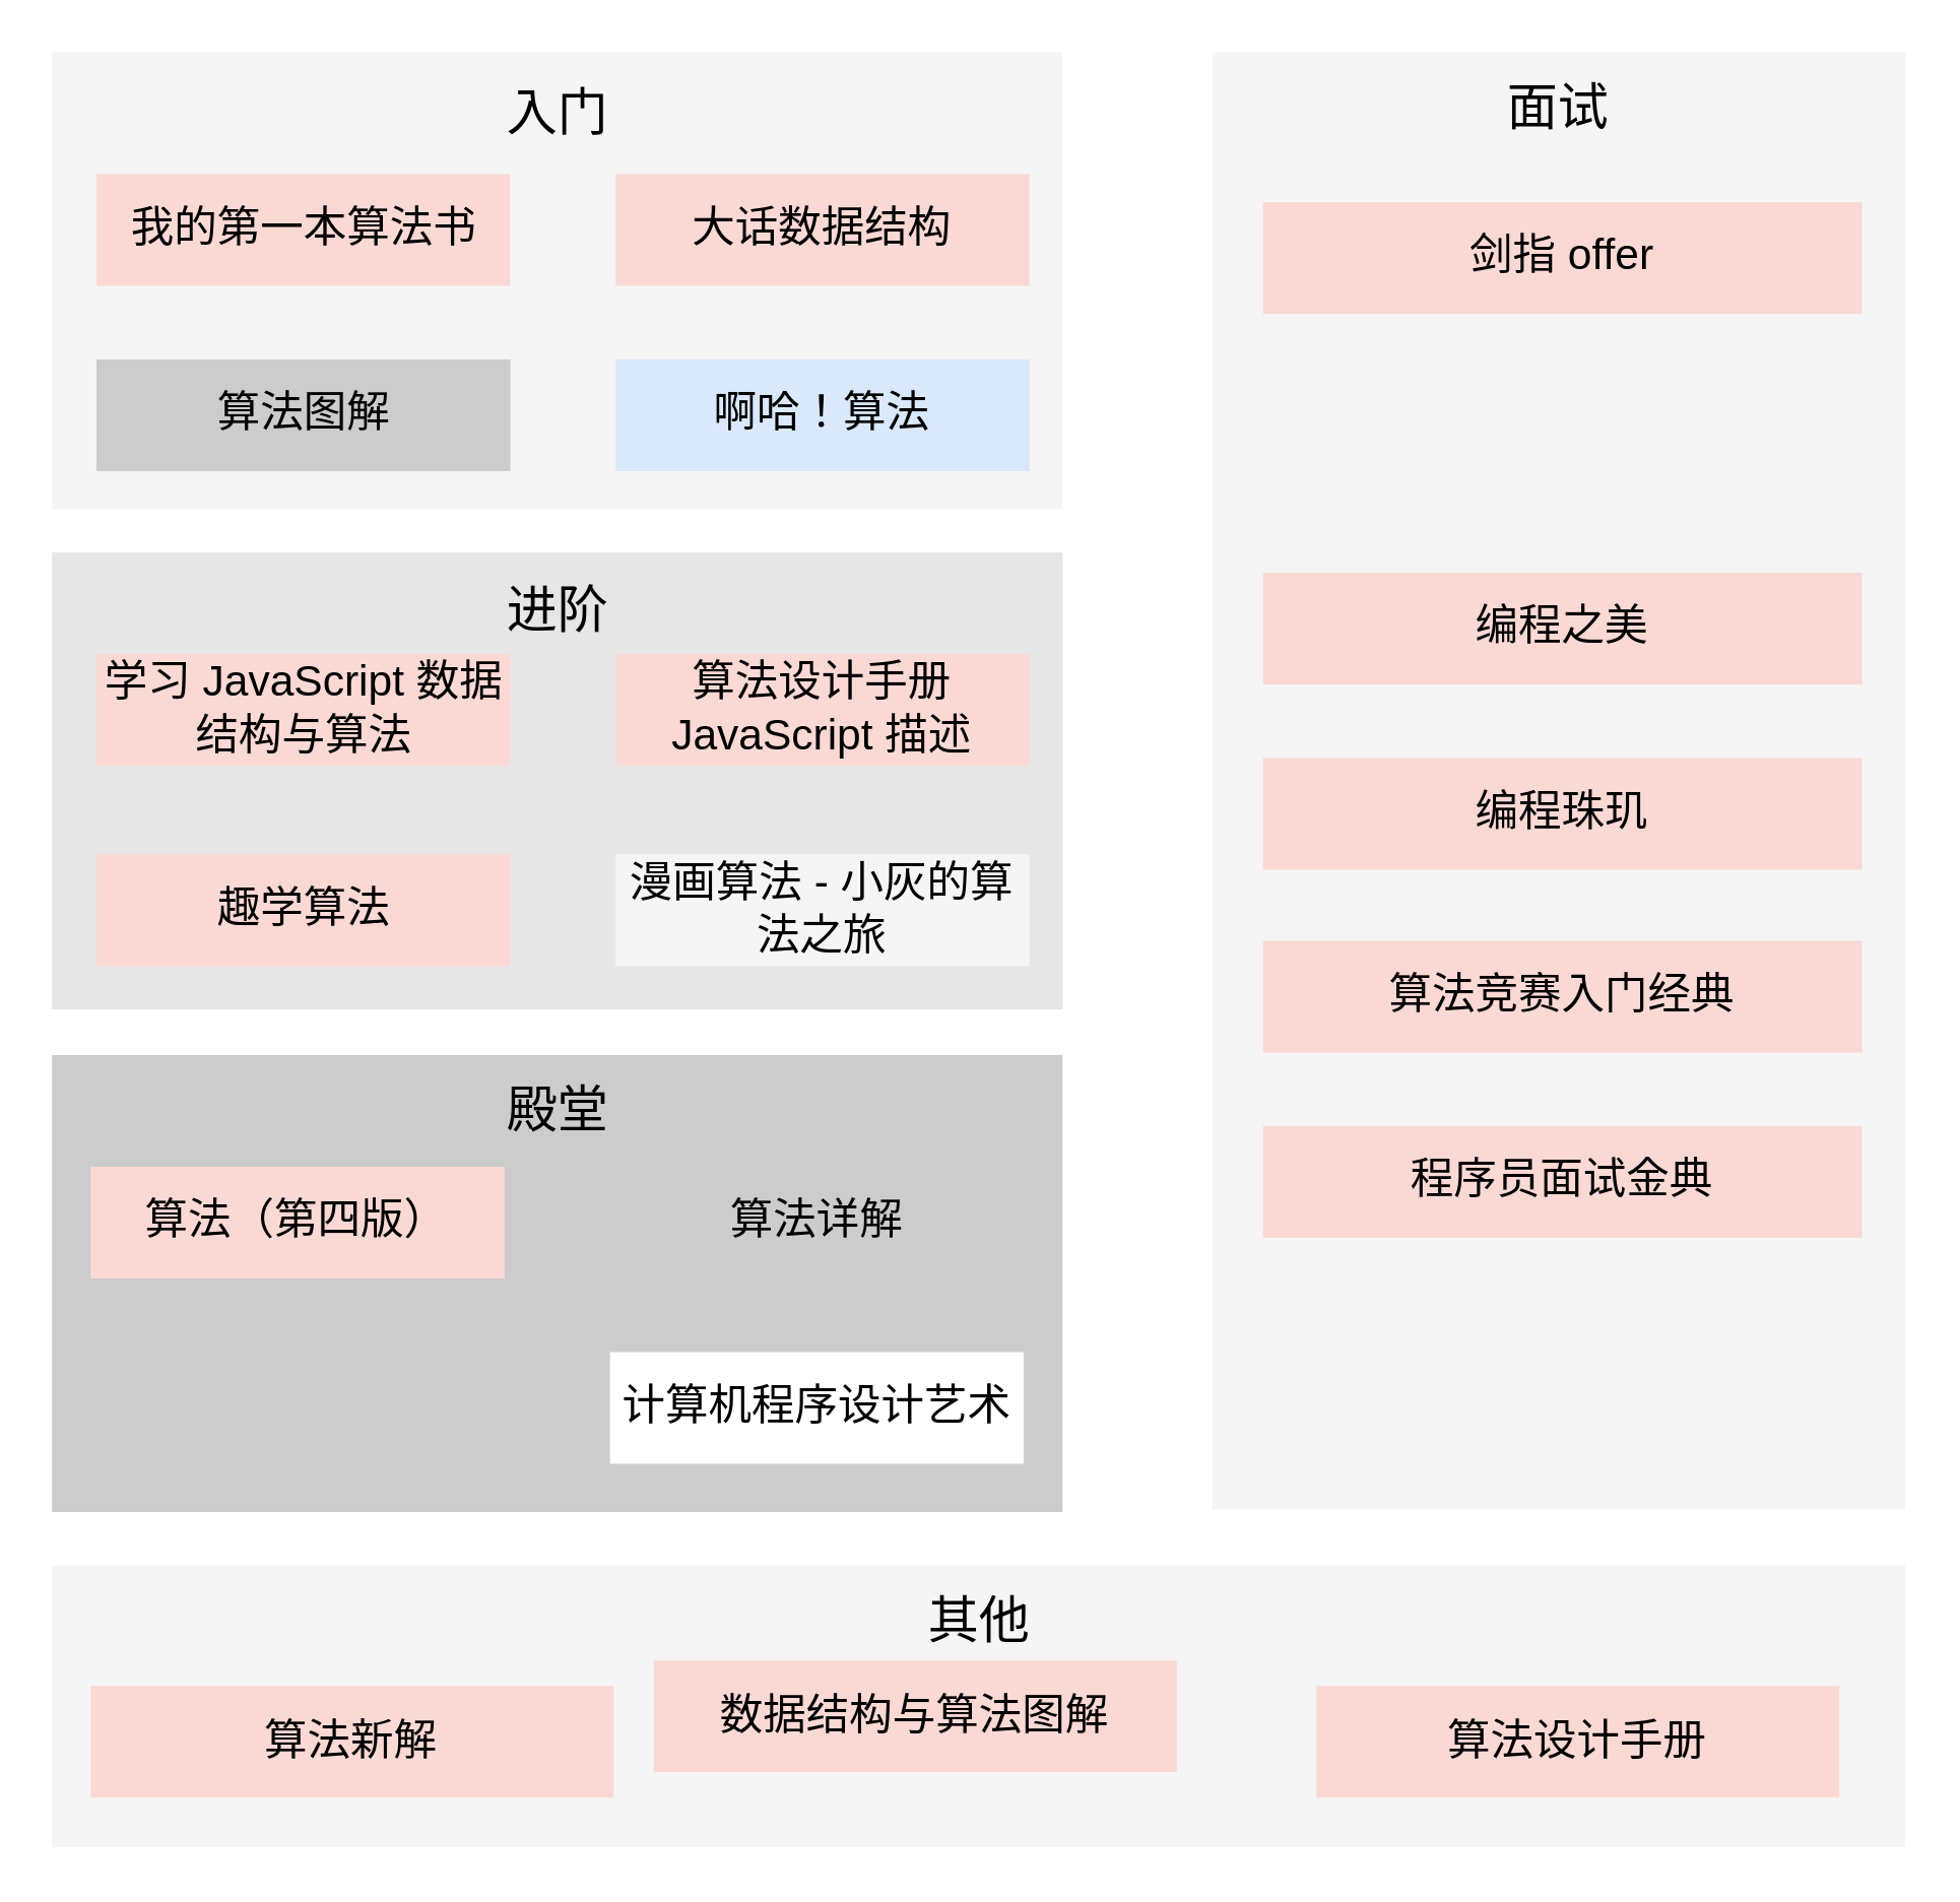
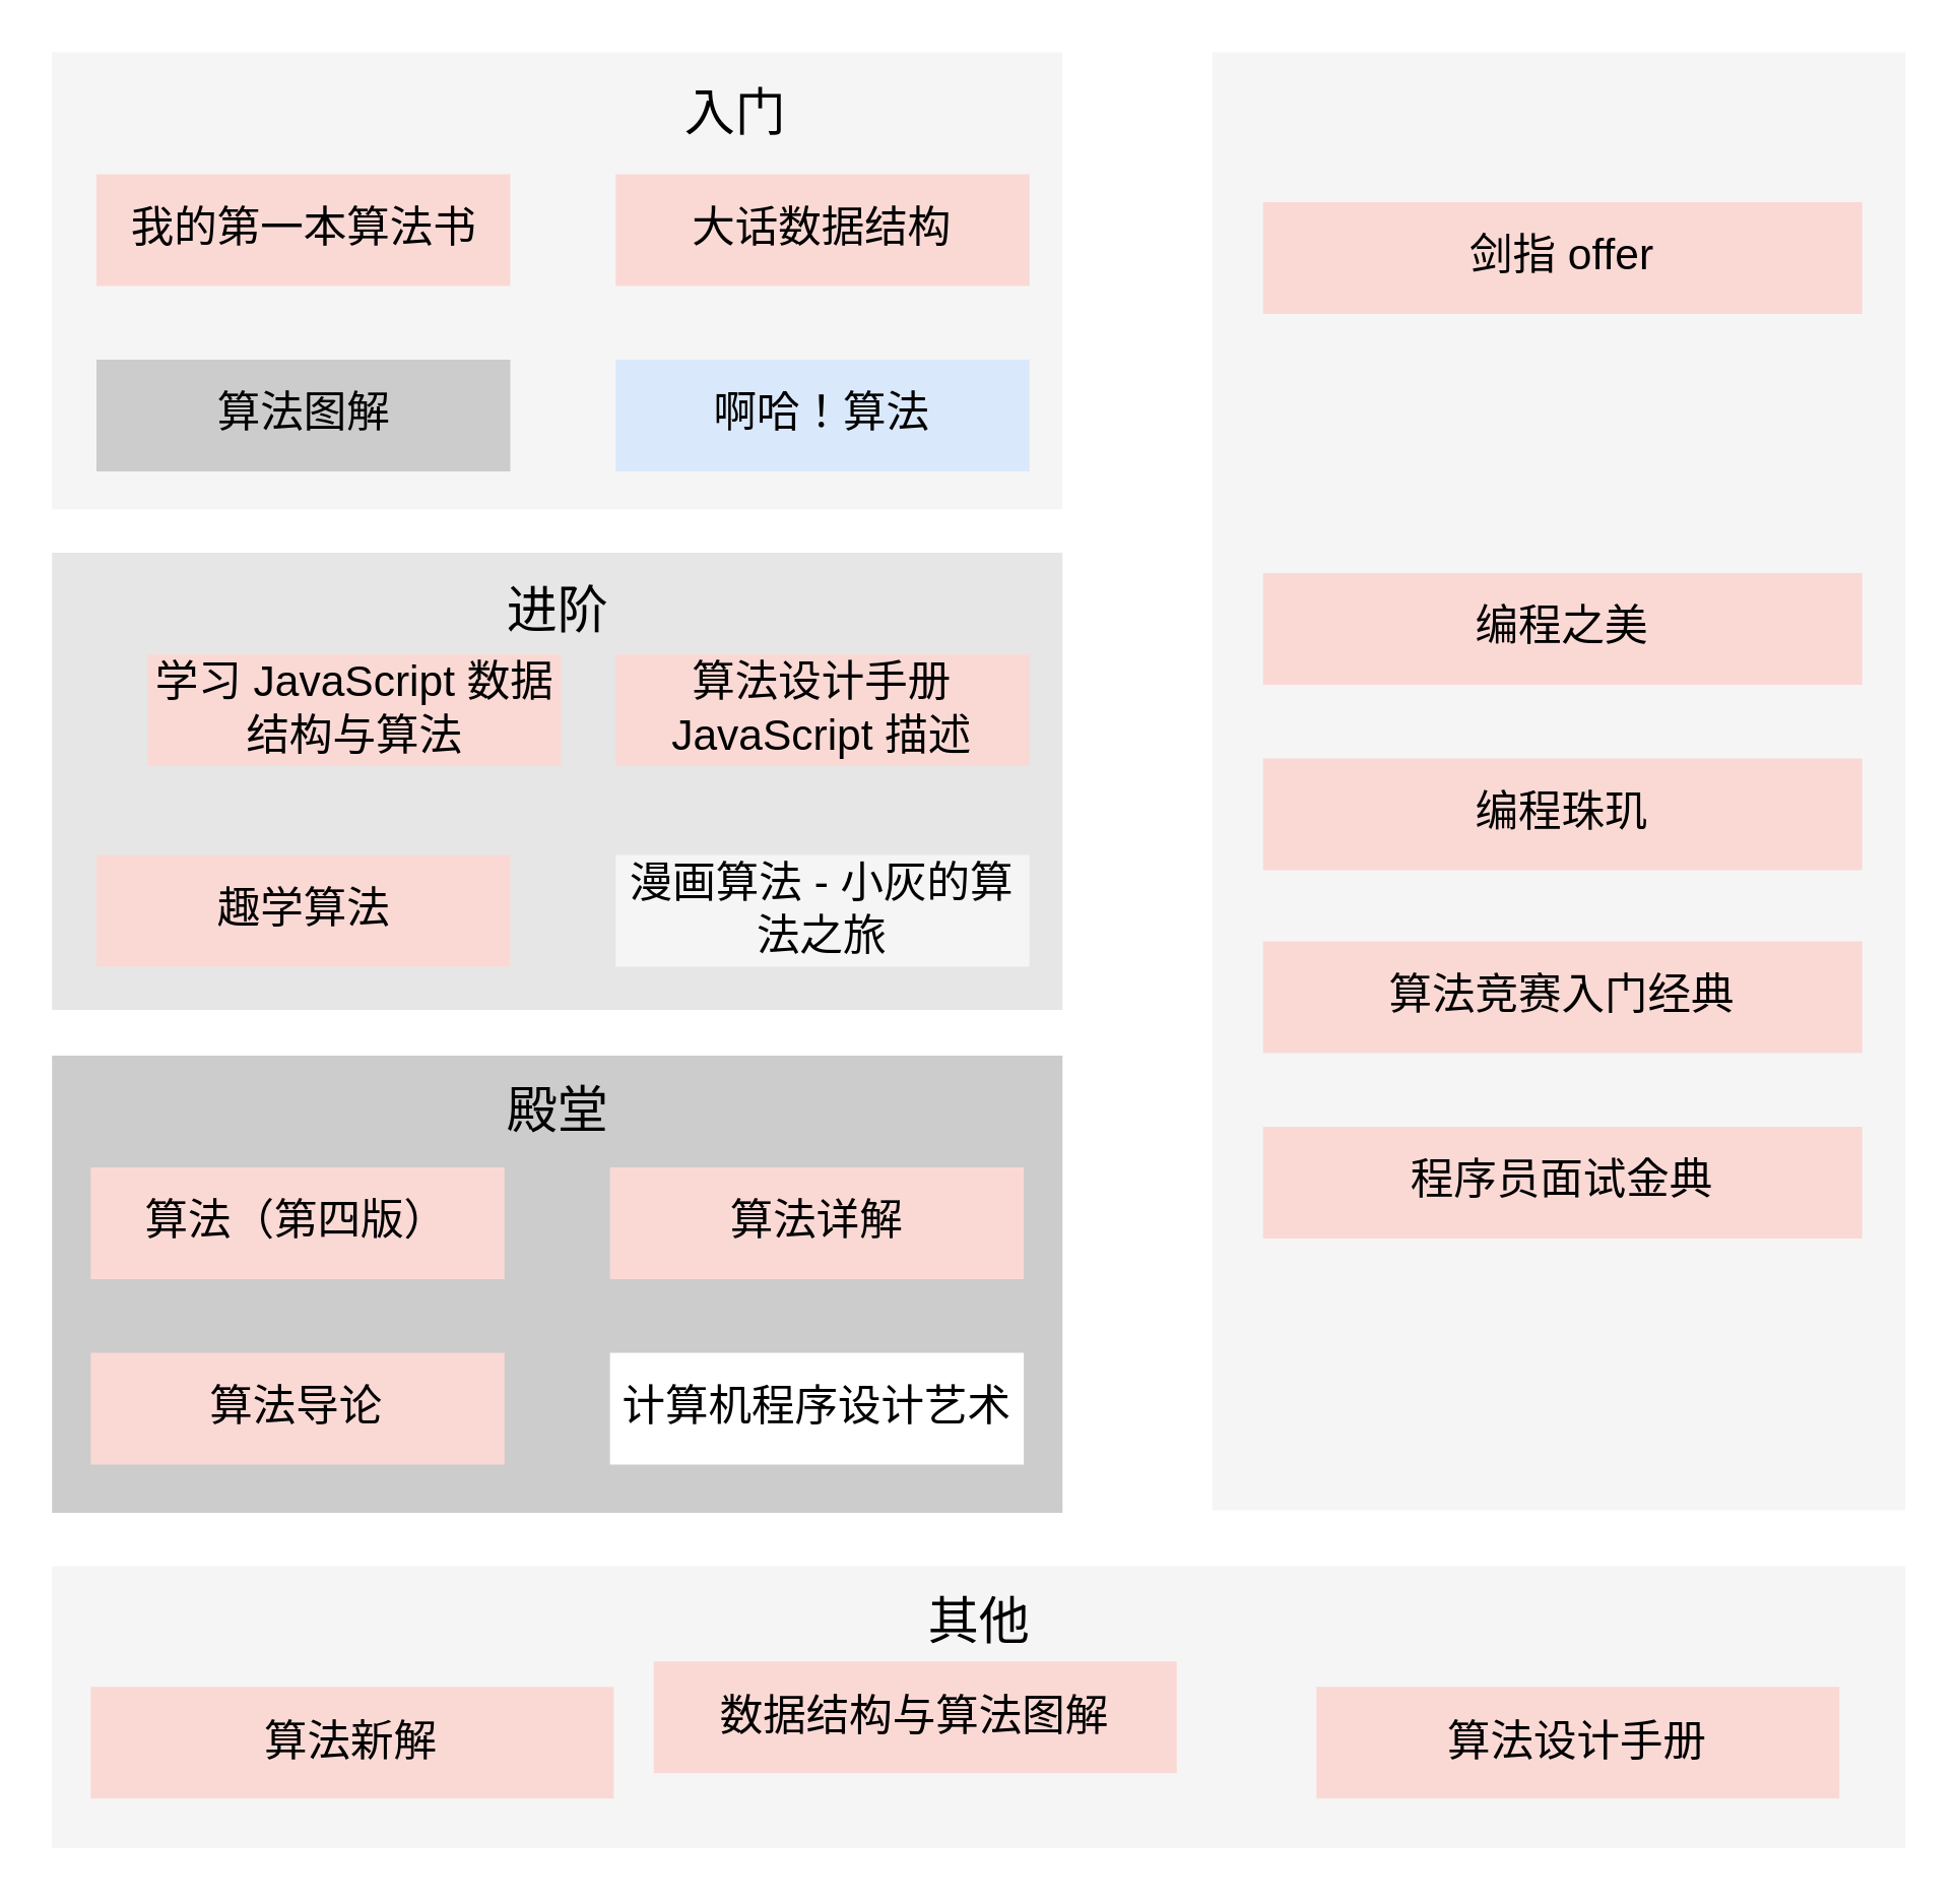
  <mxCell id="0" />
  <mxCell id="1" parent="0" />
  <mxCell id="2" value="" style="rounded=0;whiteSpace=wrap;html=1;strokeWidth=2;fillColor=#f5f5f5;fontSize=17;fontColor=#333333;strokeColor=none;" vertex="1" parent="1"><mxGeometry x="20" y="616" width="730" height="111" as="geometry" /></mxCell>
  <mxCell id="3" value="" style="rounded=0;whiteSpace=wrap;html=1;strokeWidth=2;fillColor=#f5f5f5;fontSize=17;fontColor=#333333;strokeColor=none;" vertex="1" parent="1"><mxGeometry x="477" y="20" width="273" height="574" as="geometry" /></mxCell>
  <mxCell id="4" value="" style="rounded=0;whiteSpace=wrap;html=1;strokeWidth=2;fontSize=17;fontColor=#333333;strokeColor=none;fillColor=#CCCCCC;" vertex="1" parent="1"><mxGeometry x="20" y="415" width="398" height="180" as="geometry" /></mxCell>
  <mxCell id="5" value="" style="rounded=0;whiteSpace=wrap;html=1;strokeWidth=2;fontSize=17;fontColor=#333333;strokeColor=none;fillColor=#E6E6E6;" vertex="1" parent="1"><mxGeometry x="20" y="217" width="398" height="180" as="geometry" /></mxCell>
  <mxCell id="6" value="" style="rounded=0;whiteSpace=wrap;html=1;strokeWidth=2;fillColor=#f5f5f5;fontSize=17;fontColor=#333333;strokeColor=none;" vertex="1" parent="1"><mxGeometry x="20" y="20" width="398" height="180" as="geometry" /></mxCell>
  <mxCell id="7" value="我的第一本算法书" style="rounded=0;whiteSpace=wrap;html=1;strokeWidth=2;fontSize=17;fillColor=#fad9d5;strokeColor=none;sketch=0;" vertex="1" parent="1"><mxGeometry x="37.5" y="68" width="163" height="44" as="geometry" /></mxCell>
  <mxCell id="8" value="啊哈！算法" style="rounded=0;whiteSpace=wrap;html=1;strokeWidth=2;fontSize=17;fillColor=#dae8fc;strokeColor=none;sketch=0;" vertex="1" parent="1"><mxGeometry x="242" y="141" width="163" height="44" as="geometry" /></mxCell>
  <mxCell id="9" value="算法图解" style="rounded=0;whiteSpace=wrap;html=1;strokeWidth=2;fontSize=17;fillColor=#cccccc;strokeColor=none;sketch=0;" vertex="1" parent="1"><mxGeometry x="37.5" y="141" width="163" height="44" as="geometry" /></mxCell>
- <mxCell id="10" value="学习 JavaScript 数据结构与算法" style="rounded=0;whiteSpace=wrap;html=1;strokeWidth=2;fontSize=17;fillColor=#fad9d5;strokeColor=none;sketch=0;" vertex="1" parent="1"><mxGeometry x="37.5" y="257" width="163" height="44" as="geometry" /></mxCell>
+ <mxCell id="10" value="学习 JavaScript 数据结构与算法" style="rounded=0;whiteSpace=wrap;html=1;strokeWidth=2;fontSize=17;fillColor=#fad9d5;strokeColor=none;sketch=0;" vertex="1" parent="1"><mxGeometry x="57.5" y="257" width="163" height="44" as="geometry" /></mxCell>
  <mxCell id="11" value="算法（第四版）" style="rounded=0;whiteSpace=wrap;html=1;strokeWidth=2;fontSize=17;fillColor=#fad9d5;strokeColor=none;sketch=0;" vertex="1" parent="1"><mxGeometry x="35.25" y="459" width="163" height="44" as="geometry" /></mxCell>
  <mxCell id="12" value="计算机程序设计艺术" style="rounded=0;whiteSpace=wrap;html=1;strokeWidth=2;fontSize=17;fillColor=#ffffff;strokeColor=none;sketch=0;" vertex="1" parent="1"><mxGeometry x="239.75" y="532" width="163" height="44" as="geometry" /></mxCell>
  <mxCell id="13" value="剑指 offer" style="rounded=0;whiteSpace=wrap;html=1;strokeWidth=2;fontSize=17;fillColor=#fad9d5;strokeColor=none;sketch=0;glass=0;" vertex="1" parent="1"><mxGeometry x="497" y="79" width="236" height="44" as="geometry" /></mxCell>
- <mxCell id="14" value="面试" style="text;html=1;strokeColor=none;fillColor=none;align=center;verticalAlign=middle;whiteSpace=wrap;rounded=0;fontSize=20;" vertex="1" parent="1"><mxGeometry x="548" y="31" width="131" height="20" as="geometry" /></mxCell>
  <mxCell id="15" value="编程之美" style="rounded=0;whiteSpace=wrap;html=1;strokeWidth=2;fontSize=17;fillColor=#fad9d5;strokeColor=none;sketch=0;" vertex="1" parent="1"><mxGeometry x="497" y="225" width="236" height="44" as="geometry" /></mxCell>
+ <mxCell id="16" value="算法导论" style="rounded=0;whiteSpace=wrap;html=1;strokeWidth=2;fontSize=17;fillColor=#fad9d5;strokeColor=none;sketch=0;" vertex="1" parent="1"><mxGeometry x="35.25" y="532" width="163" height="44" as="geometry" /></mxCell>
  <mxCell id="17" value="大话数据结构" style="rounded=0;whiteSpace=wrap;html=1;strokeWidth=2;fontSize=17;fillColor=#fad9d5;strokeColor=none;sketch=0;" vertex="1" parent="1"><mxGeometry x="242" y="68" width="163" height="44" as="geometry" /></mxCell>
  <mxCell id="18" value="算法设计手册 JavaScript 描述" style="rounded=0;whiteSpace=wrap;html=1;strokeWidth=2;fontSize=17;fillColor=#fad9d5;strokeColor=none;sketch=0;" vertex="1" parent="1"><mxGeometry x="242" y="257" width="163" height="44" as="geometry" /></mxCell>
- <mxCell id="19" value="入门" style="text;html=1;strokeColor=none;fillColor=none;align=center;verticalAlign=middle;whiteSpace=wrap;rounded=0;fontSize=20;" vertex="1" parent="1"><mxGeometry x="153.5" y="33" width="131" height="20" as="geometry" /></mxCell>
+ <mxCell id="19" value="入门" style="text;html=1;strokeColor=none;fillColor=none;align=center;verticalAlign=middle;whiteSpace=wrap;rounded=0;fontSize=20;" vertex="1" parent="1"><mxGeometry x="223.5" y="33" width="131" height="20" as="geometry" /></mxCell>
  <mxCell id="20" value="进阶" style="text;html=1;strokeColor=none;fillColor=none;align=center;verticalAlign=middle;whiteSpace=wrap;rounded=0;fontSize=20;" vertex="1" parent="1"><mxGeometry x="153.5" y="229" width="131" height="20" as="geometry" /></mxCell>
  <mxCell id="21" value="殿堂" style="text;html=1;strokeColor=none;fillColor=none;align=center;verticalAlign=middle;whiteSpace=wrap;rounded=0;fontSize=20;" vertex="1" parent="1"><mxGeometry x="153.5" y="426" width="131" height="20" as="geometry" /></mxCell>
  <mxCell id="22" value="趣学算法" style="rounded=0;whiteSpace=wrap;html=1;strokeWidth=2;fontSize=17;fillColor=#fad9d5;strokeColor=none;sketch=0;" vertex="1" parent="1"><mxGeometry x="37.5" y="336" width="163" height="44" as="geometry" /></mxCell>
  <mxCell id="23" value="漫画算法 - 小灰的算法之旅" style="rounded=0;whiteSpace=wrap;html=1;strokeWidth=2;fontSize=17;fillColor=#f5f5f5;strokeColor=none;sketch=0;" vertex="1" parent="1"><mxGeometry x="242" y="336" width="163" height="44" as="geometry" /></mxCell>
- <mxCell id="24" value="算法详解" style="rounded=0;whiteSpace=wrap;html=1;strokeWidth=2;fontSize=17;fillColor=#cccccc;strokeColor=none;sketch=0;" vertex="1" parent="1"><mxGeometry x="239.75" y="459" width="163" height="44" as="geometry" /></mxCell>
+ <mxCell id="24" value="算法详解" style="rounded=0;whiteSpace=wrap;html=1;strokeWidth=2;fontSize=17;fillColor=#fad9d5;strokeColor=none;sketch=0;" vertex="1" parent="1"><mxGeometry x="239.75" y="459" width="163" height="44" as="geometry" /></mxCell>
  <mxCell id="25" value="编程珠玑" style="rounded=0;whiteSpace=wrap;html=1;strokeWidth=2;fontSize=17;fillColor=#fad9d5;strokeColor=none;sketch=0;" vertex="1" parent="1"><mxGeometry x="497" y="298" width="236" height="44" as="geometry" /></mxCell>
  <mxCell id="26" value="算法竞赛入门经典" style="rounded=0;whiteSpace=wrap;html=1;strokeWidth=2;fontSize=17;fillColor=#fad9d5;strokeColor=none;sketch=0;" vertex="1" parent="1"><mxGeometry x="497" y="370" width="236" height="44" as="geometry" /></mxCell>
  <mxCell id="27" value="算法新解" style="rounded=0;whiteSpace=wrap;html=1;strokeWidth=2;fontSize=17;fillColor=#fad9d5;strokeColor=none;sketch=0;" vertex="1" parent="1"><mxGeometry x="35.25" y="663.5" width="206" height="44" as="geometry" /></mxCell>
  <mxCell id="28" value="数据结构与算法图解" style="rounded=0;whiteSpace=wrap;html=1;strokeWidth=2;fontSize=17;fillColor=#fad9d5;strokeColor=none;sketch=0;" vertex="1" parent="1"><mxGeometry x="257" y="653.5" width="206" height="44" as="geometry" /></mxCell>
  <mxCell id="29" value="其他" style="text;html=1;strokeColor=none;fillColor=none;align=center;verticalAlign=middle;whiteSpace=wrap;rounded=0;fontSize=20;" vertex="1" parent="1"><mxGeometry x="319.5" y="627" width="131" height="20" as="geometry" /></mxCell>
  <mxCell id="30" value="程序员面试金典" style="rounded=0;whiteSpace=wrap;html=1;strokeWidth=2;fontSize=17;fillColor=#fad9d5;strokeColor=none;sketch=0;" vertex="1" parent="1"><mxGeometry x="497" y="443" width="236" height="44" as="geometry" /></mxCell>
  <mxCell id="31" value="算法设计手册" style="rounded=0;whiteSpace=wrap;html=1;strokeWidth=2;fontSize=17;fillColor=#fad9d5;strokeColor=none;sketch=0;" vertex="1" parent="1"><mxGeometry x="518" y="663.5" width="206" height="44" as="geometry" /></mxCell>
